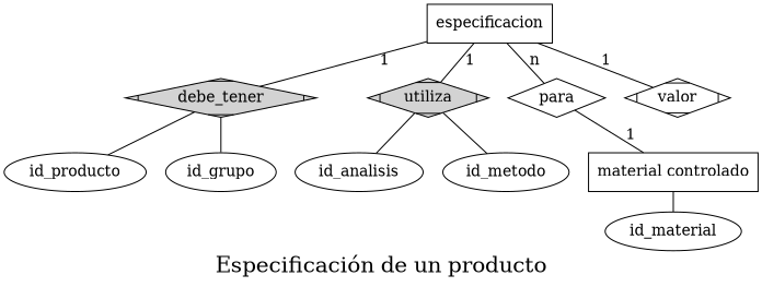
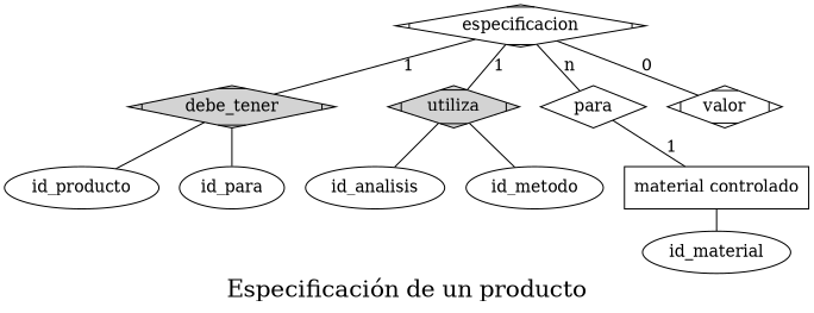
  graph {
    fontsize=20
    label="Especificación de un producto"
    debe_tener [shape=Mdiamond style=filled]
    utiliza [shape=Mdiamond style=filled]
-   especificacion [shape=box]
+   especificacion [shape=Mdiamond]
    para [shape=diamond]
    n5 [label="material controlado" shape=box]
    id_producto
-   id_grupo
+   id_grupo [label=id_para]
    id_analisis
    id_metodo
    valor [shape=Mdiamond]
    id_material
    subgraph sub_1 {
      ranksep=5
      root=especificacion
      debe_tener
      utiliza
      especificacion
      para
      n5
    }
    debe_tener -- id_producto
    debe_tener -- id_grupo
    utiliza -- id_analisis
    utiliza -- id_metodo
    especificacion -- debe_tener [label=1]
    especificacion -- utiliza [label=1]
    especificacion -- para [label=n]
-   especificacion -- valor [label=1]
+   especificacion -- valor [label=0]
    para -- n5 [label=1]
    n5 -- id_material
  }
